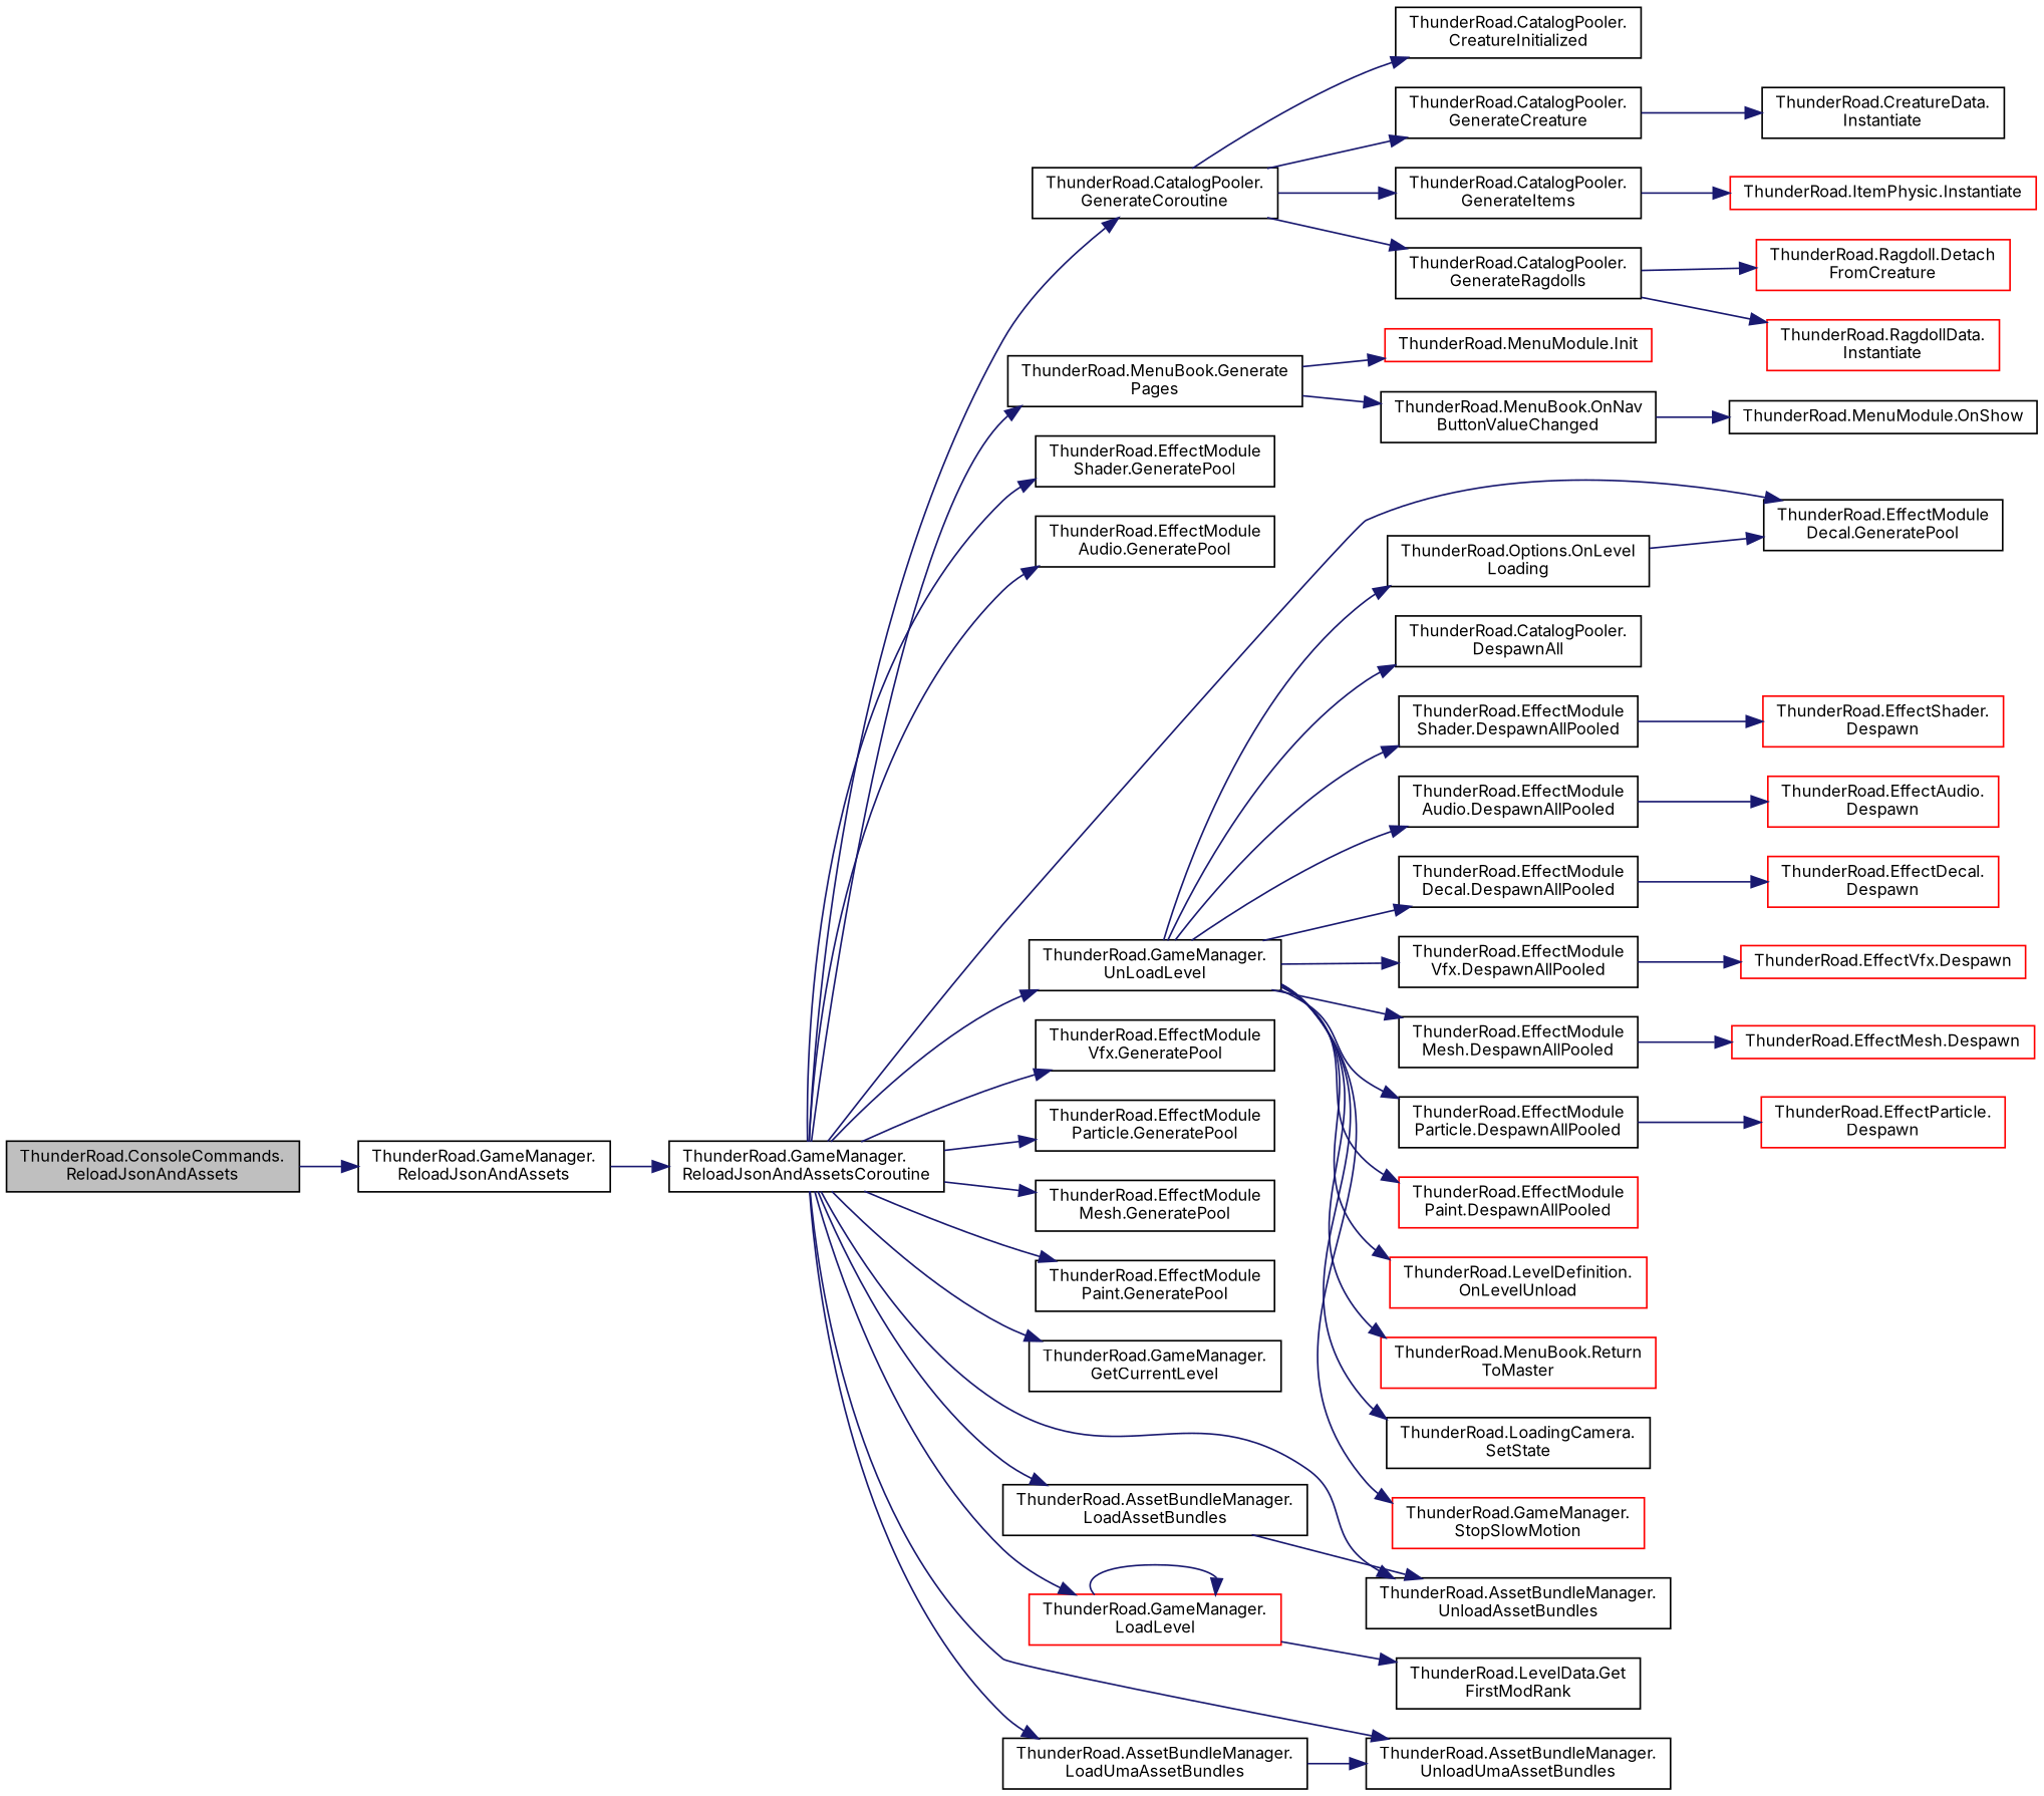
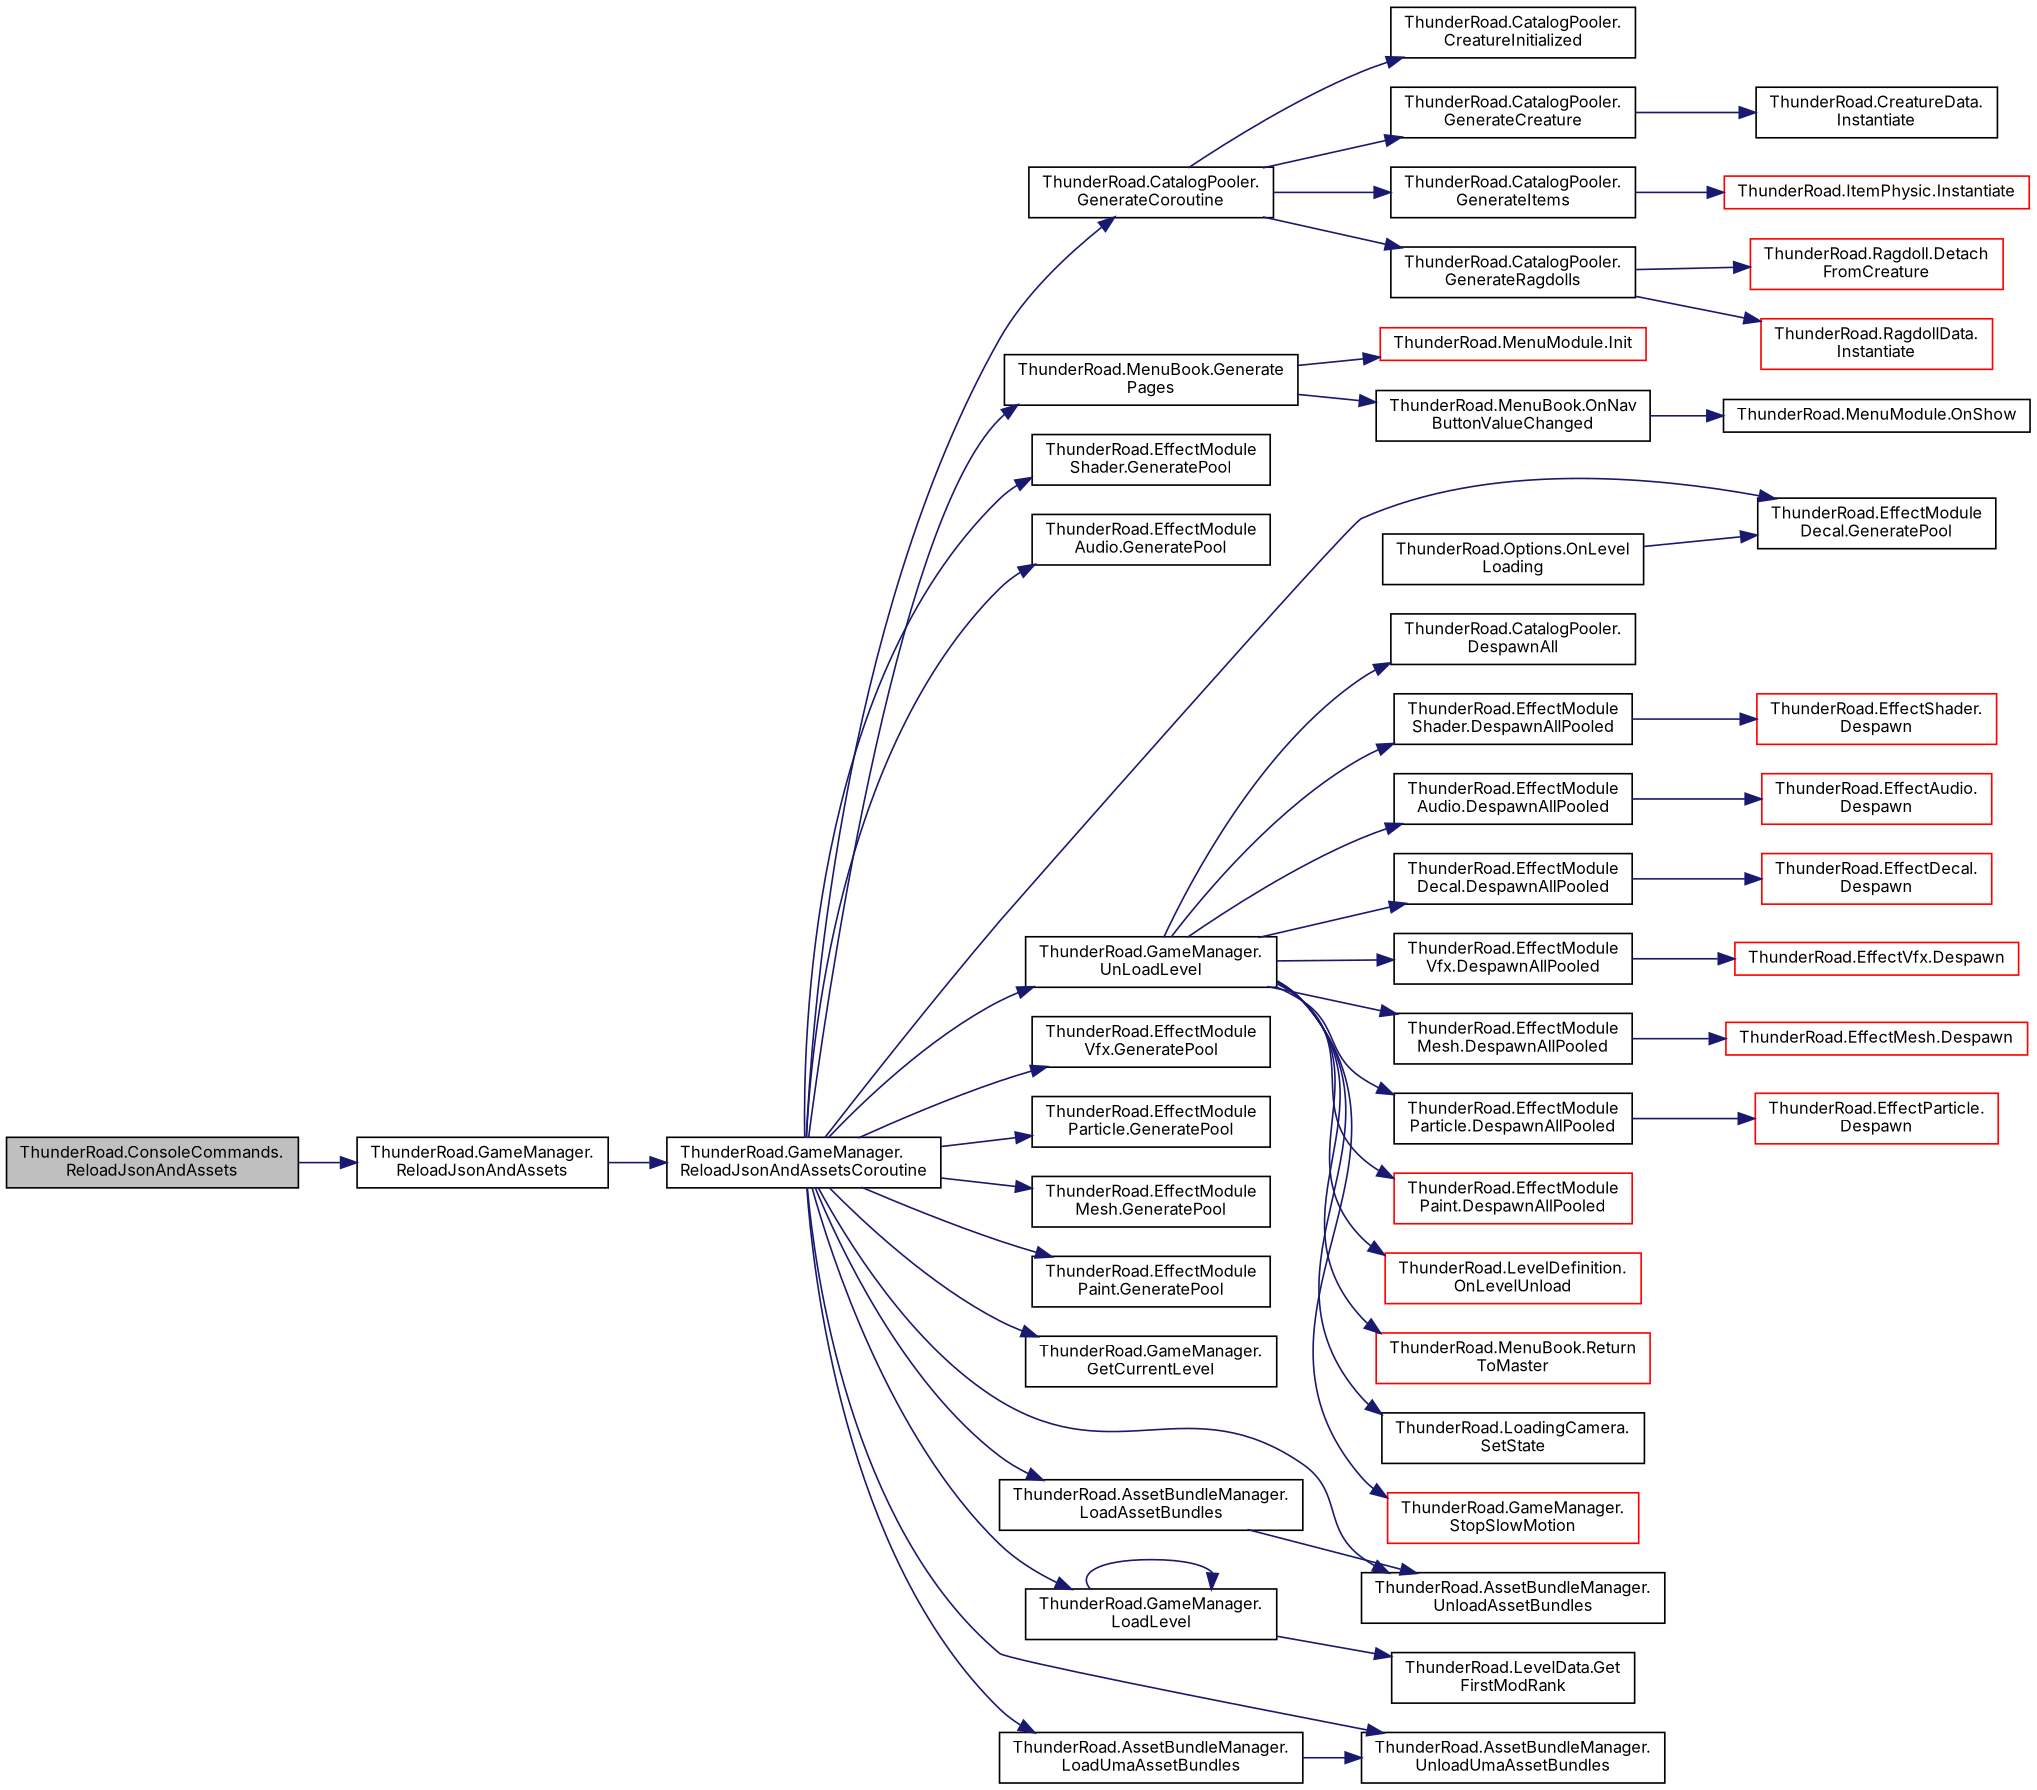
  digraph {
    fontname=Inter
    rankdir=LR
    node [color=black fillcolor=white fontname=Inter fontsize=10 shape=record style=filled]
    edge [color=midnightblue fontname=Inter fontsize=10 labelfontname=Helvetica labelfontsize=10 style=solid]
    n1 [fillcolor=grey75 fontcolor=black height=0.2 label="ThunderRoad.ConsoleCommands.\lReloadJsonAndAssets" width=0.4]
    n2 [height=0.2 label="ThunderRoad.GameManager.\lReloadJsonAndAssets" width=0.4]
    n3 [height=0.2 label="ThunderRoad.GameManager.\lReloadJsonAndAssetsCoroutine" width=0.4]
    n4 [height=0.2 label="ThunderRoad.CatalogPooler.\lGenerateCoroutine" width=0.4]
    n5 [height=0.2 label="ThunderRoad.MenuBook.Generate\lPages" width=0.4]
    n6 [height=0.2 label="ThunderRoad.EffectModule\lShader.GeneratePool" width=0.4]
    n7 [height=0.2 label="ThunderRoad.EffectModule\lAudio.GeneratePool" width=0.4]
    n8 [height=0.2 label="ThunderRoad.EffectModule\lDecal.GeneratePool" width=0.4]
    n9 [height=0.2 label="ThunderRoad.EffectModule\lVfx.GeneratePool" width=0.4]
    n10 [height=0.2 label="ThunderRoad.EffectModule\lParticle.GeneratePool" width=0.4]
    n11 [height=0.2 label="ThunderRoad.EffectModule\lMesh.GeneratePool" width=0.4]
    n12 [height=0.2 label="ThunderRoad.EffectModule\lPaint.GeneratePool" width=0.4]
    n13 [height=0.2 label="ThunderRoad.GameManager.\lGetCurrentLevel" width=0.4]
    n14 [height=0.2 label="ThunderRoad.AssetBundleManager.\lLoadAssetBundles" width=0.4]
    n15 [height=0.2 label="ThunderRoad.AssetBundleManager.\lUnloadAssetBundles" width=0.4]
-   n16 [color=red height=0.2 label="ThunderRoad.GameManager.\lLoadLevel" width=0.4]
+   n16 [height=0.2 label="ThunderRoad.GameManager.\lLoadLevel" width=0.4]
    n17 [height=0.2 label="ThunderRoad.AssetBundleManager.\lLoadUmaAssetBundles" width=0.4]
    n18 [height=0.2 label="ThunderRoad.AssetBundleManager.\lUnloadUmaAssetBundles" width=0.4]
    n19 [height=0.2 label="ThunderRoad.GameManager.\lUnLoadLevel" width=0.4]
    n20 [height=0.2 label="ThunderRoad.CatalogPooler.\lCreatureInitialized" width=0.4]
    n21 [height=0.2 label="ThunderRoad.CatalogPooler.\lGenerateCreature" width=0.4]
    n22 [height=0.2 label="ThunderRoad.CatalogPooler.\lGenerateItems" width=0.4]
    n23 [height=0.2 label="ThunderRoad.CatalogPooler.\lGenerateRagdolls" width=0.4]
    n24 [color=red height=0.2 label="ThunderRoad.MenuModule.Init" width=0.4]
    n25 [height=0.2 label="ThunderRoad.MenuBook.OnNav\lButtonValueChanged" width=0.4]
    n26 [height=0.2 label="ThunderRoad.LevelData.Get\lFirstModRank" width=0.4]
    n27 [height=0.2 label="ThunderRoad.CatalogPooler.\lDespawnAll" width=0.4]
    n28 [height=0.2 label="ThunderRoad.EffectModule\lShader.DespawnAllPooled" width=0.4]
    n29 [height=0.2 label="ThunderRoad.EffectModule\lAudio.DespawnAllPooled" width=0.4]
    n30 [height=0.2 label="ThunderRoad.EffectModule\lDecal.DespawnAllPooled" width=0.4]
    n31 [height=0.2 label="ThunderRoad.EffectModule\lVfx.DespawnAllPooled" width=0.4]
    n32 [height=0.2 label="ThunderRoad.EffectModule\lMesh.DespawnAllPooled" width=0.4]
    n33 [height=0.2 label="ThunderRoad.EffectModule\lParticle.DespawnAllPooled" width=0.4]
    n34 [color=red height=0.2 label="ThunderRoad.EffectModule\lPaint.DespawnAllPooled" width=0.4]
    n35 [height=0.2 label="ThunderRoad.Options.OnLevel\lLoading" width=0.4]
    n36 [color=red height=0.2 label="ThunderRoad.LevelDefinition.\lOnLevelUnload" width=0.4]
    n37 [color=red height=0.2 label="ThunderRoad.MenuBook.Return\lToMaster" width=0.4]
    n38 [height=0.2 label="ThunderRoad.LoadingCamera.\lSetState" width=0.4]
    n39 [color=red height=0.2 label="ThunderRoad.GameManager.\lStopSlowMotion" width=0.4]
    n40 [height=0.2 label="ThunderRoad.CreatureData.\lInstantiate" width=0.4]
    n41 [color=red height=0.2 label="ThunderRoad.ItemPhysic.Instantiate" width=0.4]
    n42 [color=red height=0.2 label="ThunderRoad.Ragdoll.Detach\lFromCreature" width=0.4]
    n43 [color=red height=0.2 label="ThunderRoad.RagdollData.\lInstantiate" width=0.4]
    n44 [height=0.2 label="ThunderRoad.MenuModule.OnShow" width=0.4]
    n45 [color=red height=0.2 label="ThunderRoad.EffectShader.\lDespawn" width=0.4]
    n46 [color=red height=0.2 label="ThunderRoad.EffectAudio.\lDespawn" width=0.4]
    n47 [color=red height=0.2 label="ThunderRoad.EffectDecal.\lDespawn" width=0.4]
    n48 [color=red height=0.2 label="ThunderRoad.EffectVfx.Despawn" width=0.4]
    n49 [color=red height=0.2 label="ThunderRoad.EffectMesh.Despawn" width=0.4]
    n50 [color=red height=0.2 label="ThunderRoad.EffectParticle.\lDespawn" width=0.4]
    n1 -> n2
    n2 -> n3
    n3 -> n4
    n3 -> n5
    n3 -> n6
    n3 -> n7
    n3 -> n8
    n3 -> n9
    n3 -> n10
    n3 -> n11
    n3 -> n12
    n3 -> n13
    n3 -> n14
    n3 -> n15
    n3 -> n16
    n3 -> n17
    n3 -> n18
    n3 -> n19
    n4 -> n20
    n4 -> n21
    n4 -> n22
    n4 -> n23
    n5 -> n24
    n5 -> n25
    n14 -> n15
    n16 -> n16
    n16 -> n26
    n17 -> n18
    n19 -> n27
    n19 -> n28
    n19 -> n29
    n19 -> n30
    n19 -> n31
    n19 -> n32
    n19 -> n33
    n19 -> n34
-   n19 -> n35
    n19 -> n36
    n19 -> n37
    n19 -> n38
    n19 -> n39
    n21 -> n40
    n22 -> n41
    n23 -> n42
    n23 -> n43
    n25 -> n44
    n28 -> n45
    n29 -> n46
    n30 -> n47
    n31 -> n48
    n32 -> n49
    n33 -> n50
    n35 -> n8
  }
